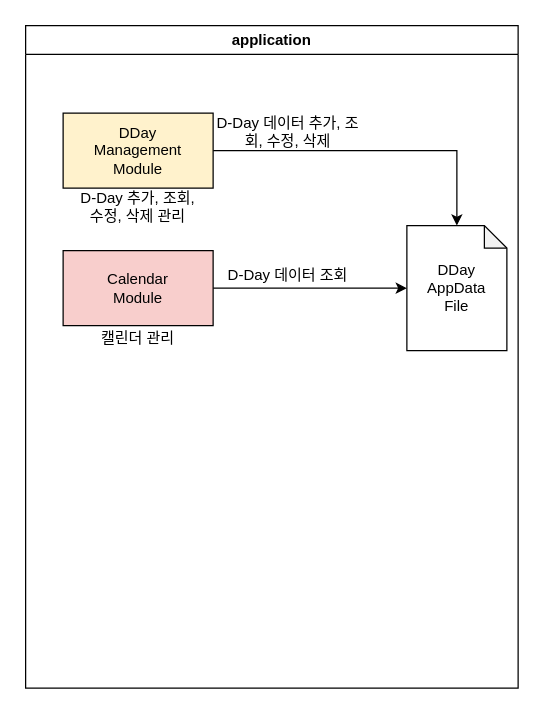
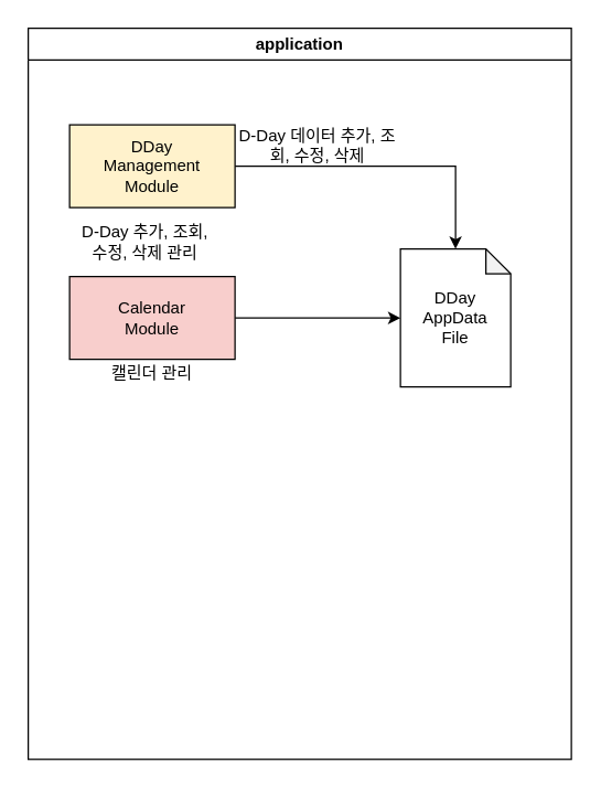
  <mxCell id="0" />
  <mxCell id="1" parent="0" />
  <mxCell id="2" value="application" style="swimlane;whiteSpace=wrap;html=1;" vertex="1" parent="1"><mxGeometry x="20" y="20" width="394" height="530" as="geometry" /></mxCell>
  <mxCell id="3" style="edgeStyle=orthogonalEdgeStyle;rounded=0;orthogonalLoop=1;jettySize=auto;html=1;" edge="1" parent="2" source="4" target="5"><mxGeometry relative="1" as="geometry"><Array as="points"><mxPoint x="240" y="100" /><mxPoint x="240" y="100" /></Array></mxGeometry></mxCell>
  <mxCell id="4" value="DDay&lt;div&gt;Management&lt;/div&gt;&lt;div&gt;Module&lt;/div&gt;" style="rounded=0;whiteSpace=wrap;html=1;fillColor=#fff2cc;" vertex="1" parent="2"><mxGeometry x="30" y="70" width="120" height="60" as="geometry" /></mxCell>
- <mxCell id="5" value="DDay&lt;div&gt;AppData&lt;/div&gt;&lt;div&gt;File&lt;/div&gt;" style="shape=note;whiteSpace=wrap;html=1;backgroundOutline=1;darkOpacity=0.05;size=18;" vertex="1" parent="2"><mxGeometry x="305" y="160" width="80" height="100" as="geometry" /></mxCell>
+ <mxCell id="5" value="DDay&lt;div&gt;AppData&lt;/div&gt;&lt;div&gt;File&lt;/div&gt;" style="shape=note;whiteSpace=wrap;html=1;backgroundOutline=1;darkOpacity=0.05;size=18;" vertex="1" parent="2"><mxGeometry x="270" y="160" width="80" height="100" as="geometry" /></mxCell>
  <mxCell id="6" style="edgeStyle=orthogonalEdgeStyle;rounded=0;orthogonalLoop=1;jettySize=auto;html=1;" edge="1" parent="2" source="7" target="5"><mxGeometry relative="1" as="geometry" /></mxCell>
  <mxCell id="7" value="Calendar&lt;div&gt;Module&lt;/div&gt;" style="rounded=0;whiteSpace=wrap;html=1;fillColor=#f8cecc;" vertex="1" parent="2"><mxGeometry x="30" y="180" width="120" height="60" as="geometry" /></mxCell>
- <mxCell id="8" value="D-Day 추가, 조회,&lt;div&gt;수정, 삭제 관리&lt;/div&gt;" style="text;html=1;align=center;verticalAlign=middle;whiteSpace=wrap;rounded=0;" vertex="1" parent="2"><mxGeometry x="30" y="130" width="120" height="30" as="geometry" /></mxCell>
+ <mxCell id="8" value="D-Day 추가, 조회,&lt;div&gt;수정, 삭제 관리&lt;/div&gt;" style="text;html=1;align=center;verticalAlign=middle;whiteSpace=wrap;rounded=0;" vertex="1" parent="2"><mxGeometry x="25" y="140" width="120" height="30" as="geometry" /></mxCell>
  <mxCell id="9" value="캘린더 관리" style="text;html=1;align=center;verticalAlign=middle;whiteSpace=wrap;rounded=0;" vertex="1" parent="2"><mxGeometry x="30" y="240" width="120" height="20" as="geometry" /></mxCell>
  <mxCell id="10" value="D-Day 데이터 추가, 조회, 수정, 삭제" style="text;html=1;align=center;verticalAlign=middle;whiteSpace=wrap;rounded=0;" vertex="1" parent="2"><mxGeometry x="150" y="70" width="120" height="30" as="geometry" /></mxCell>
- <mxCell id="11" value="D-Day 데이터 조회" style="text;html=1;align=center;verticalAlign=middle;whiteSpace=wrap;rounded=0;" vertex="1" parent="2"><mxGeometry x="150" y="190" width="120" height="20" as="geometry" /></mxCell>
